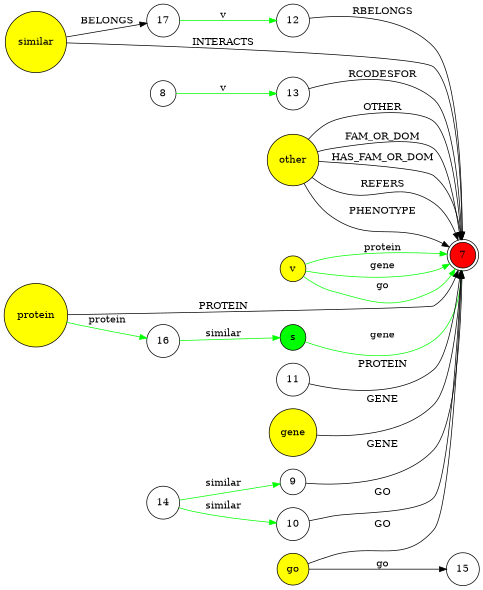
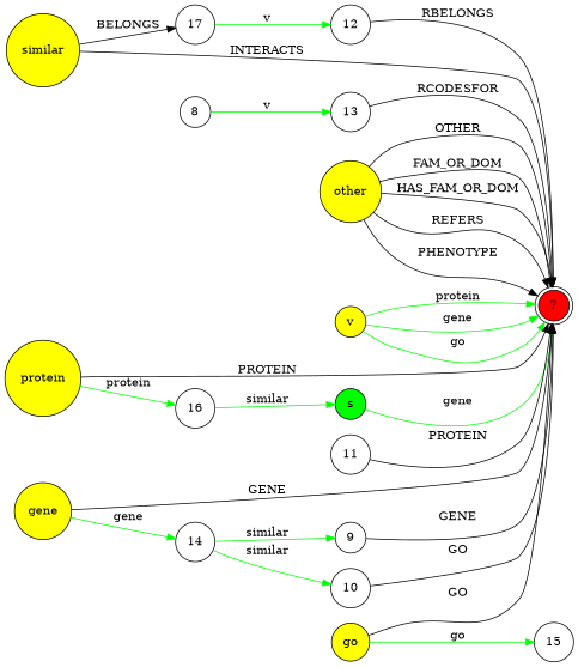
  digraph {
    rankdir=LR
    node [shape=circle]
    n1 [fillcolor=yellow label=similar style=filled]
    17
    7 [fillcolor=red shape=doublecircle style=filled]
    8
    13
    12
    n7 [fillcolor=yellow label=other style=filled]
    n8 [fillcolor=yellow label=v style=filled]
    n9 [fillcolor=yellow label=protein style=filled]
    16
    n11 [fillcolor=green label=s style=filled]
    11
    n13 [fillcolor=yellow label=gene style=filled]
    14
    9
    10
    n17 [fillcolor=yellow label=go style=filled]
    15
    n1 -> 17 [label=BELONGS]
    n1 -> 7 [label=INTERACTS]
    17 -> 12 [color=green label=v]
    8 -> 13 [color=green label=v]
    13 -> 7 [label=RCODESFOR]
    12 -> 7 [label=RBELONGS]
    n7 -> 7 [label=OTHER]
    n7 -> 7 [label=FAM_OR_DOM]
    n7 -> 7 [label=HAS_FAM_OR_DOM]
    n7 -> 7 [label=REFERS]
    n7 -> 7 [label=PHENOTYPE]
    n8 -> 7 [color=green label=protein]
    n8 -> 7 [color=green label=gene]
    n8 -> 7 [color=green label=go]
    n9 -> 7 [label=PROTEIN]
    n9 -> 16 [color=green label=protein]
    16 -> n11 [color=green label=similar]
    n11 -> 7 [color=green label=gene]
    11 -> 7 [label=PROTEIN]
    n13 -> 7 [label=GENE]
+   n13 -> 14 [color=green label=gene]
    14 -> 9 [color=green label=similar]
    14 -> 10 [color=green label=similar]
    9 -> 7 [label=GENE]
    10 -> 7 [label=GO]
    n17 -> 7 [label=GO]
-   n17 -> 15 [color=black label=go]
+   n17 -> 15 [color=green label=go]
  }
